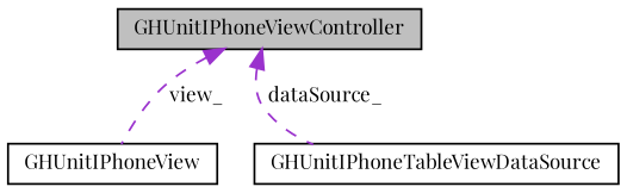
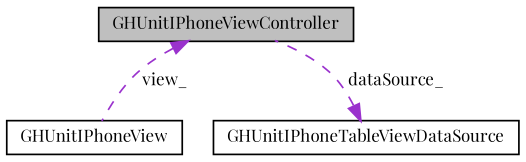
  digraph {
    fontname="Playfair Display"
    node [color=black fillcolor=white fontname="Playfair Display" fontsize=10 shape=record style=filled]
    edge [color=darkorchid3 dir=back fontname="Playfair Display" fontsize=10 labelfontname=Helvetica labelfontsize=10 style=dashed]
    n1 [fillcolor=grey75 fontcolor=black height=0.2 label=GHUnitIPhoneViewController width=0.4]
    n2 [height=0.2 label=GHUnitIPhoneView width=0.4]
    n3 [height=0.2 label=GHUnitIPhoneTableViewDataSource width=0.4]
    n1 -> n2 [label=" view_"]
-   n1 -> n3 [label=" dataSource_"]
+   n3 -> n1 [label=" dataSource_"]
  }
